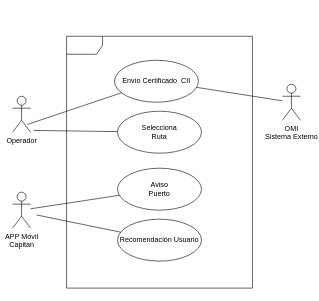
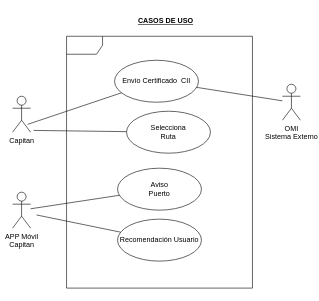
  <mxCell id="0" />
  <mxCell id="1" parent="0" />
- <mxCell id="2" value="Operador" style="shape=umlActor;verticalLabelPosition=bottom;verticalAlign=top;html=1;" vertex="1" parent="1"><mxGeometry x="20" y="160" width="30" height="60" as="geometry" /></mxCell>
+ <mxCell id="2" value="Capitan" style="shape=umlActor;verticalLabelPosition=bottom;verticalAlign=top;html=1;" vertex="1" parent="1"><mxGeometry x="20" y="160" width="30" height="60" as="geometry" /></mxCell>
  <mxCell id="3" value="" style="shape=umlFrame;whiteSpace=wrap;html=1;pointerEvents=0;" vertex="1" parent="1"><mxGeometry x="110" y="60" width="310" height="420" as="geometry" /></mxCell>
  <mxCell id="4" value="Envío Certificado&amp;nbsp; CII " style="ellipse;whiteSpace=wrap;html=1;" vertex="1" parent="1"><mxGeometry x="190" y="100" width="140" height="70" as="geometry" /></mxCell>
  <mxCell id="5" value="" style="endArrow=none;html=1;rounded=0;exitX=0.833;exitY=0.783;exitDx=0;exitDy=0;exitPerimeter=0;" edge="1" parent="1" source="2" target="4"><mxGeometry width="50" height="50" relative="1" as="geometry"><mxPoint x="49" y="212" as="sourcePoint" /><mxPoint x="208" y="182" as="targetPoint" /></mxGeometry></mxCell>
  <mxCell id="6" value="OMI&lt;div&gt;Sistema Externo&lt;br&gt;&lt;/div&gt;" style="shape=umlActor;verticalLabelPosition=bottom;verticalAlign=top;html=1;outlineConnect=0;" vertex="1" parent="1"><mxGeometry x="470" y="140" width="30" height="60" as="geometry" /></mxCell>
  <mxCell id="7" value="" style="endArrow=none;html=1;rounded=0;" edge="1" parent="1" source="4" target="6"><mxGeometry width="50" height="50" relative="1" as="geometry"><mxPoint x="49" y="212" as="sourcePoint" /><mxPoint x="198" y="122" as="targetPoint" /></mxGeometry></mxCell>
+ <mxCell id="8" value="CASOS DE USO" style="text;html=1;align=center;verticalAlign=middle;resizable=0;points=[];autosize=1;strokeColor=none;fillColor=none;fontStyle=5" vertex="1" parent="1"><mxGeometry x="220" y="20" width="110" height="30" as="geometry" /></mxCell>
  <mxCell id="9" value="&lt;div&gt;APP Móvil&lt;/div&gt;&lt;div&gt;Capitan&lt;br&gt;&lt;/div&gt;" style="shape=umlActor;verticalLabelPosition=bottom;verticalAlign=top;html=1;outlineConnect=0;" vertex="1" parent="1"><mxGeometry x="20" y="320" width="30" height="60" as="geometry" /></mxCell>
  <mxCell id="10" value="&lt;div&gt;Aviso&lt;/div&gt;&lt;div&gt;Puerto&lt;br&gt;&lt;/div&gt;" style="ellipse;whiteSpace=wrap;html=1;" vertex="1" parent="1"><mxGeometry x="195" y="280" width="140" height="70" as="geometry" /></mxCell>
  <mxCell id="11" value="" style="endArrow=none;html=1;rounded=0;" edge="1" parent="1" source="9" target="10"><mxGeometry width="50" height="50" relative="1" as="geometry"><mxPoint x="55" y="217" as="sourcePoint" /><mxPoint x="203" y="195" as="targetPoint" /></mxGeometry></mxCell>
- <mxCell id="12" value="&lt;div&gt;Selecciona&lt;/div&gt;&lt;div&gt;Ruta&lt;br&gt;&lt;/div&gt;" style="ellipse;whiteSpace=wrap;html=1;" vertex="1" parent="1"><mxGeometry x="195" y="185" width="140" height="70" as="geometry" /></mxCell>
+ <mxCell id="12" value="&lt;div&gt;Selecciona&lt;/div&gt;&lt;div&gt;Ruta&lt;br&gt;&lt;/div&gt;" style="ellipse;whiteSpace=wrap;html=1;" vertex="1" parent="1"><mxGeometry x="210" y="185" width="140" height="70" as="geometry" /></mxCell>
  <mxCell id="13" value="" style="endArrow=none;html=1;rounded=0;exitX=0.833;exitY=0.783;exitDx=0;exitDy=0;exitPerimeter=0;" edge="1" parent="1" target="12"><mxGeometry width="50" height="50" relative="1" as="geometry"><mxPoint x="55" y="217" as="sourcePoint" /><mxPoint x="203" y="195" as="targetPoint" /></mxGeometry></mxCell>
  <mxCell id="14" value="Recomendación Usuario" style="ellipse;whiteSpace=wrap;html=1;" vertex="1" parent="1"><mxGeometry x="195" y="365" width="140" height="70" as="geometry" /></mxCell>
  <mxCell id="15" value="" style="endArrow=none;html=1;rounded=0;" edge="1" parent="1" target="14"><mxGeometry width="50" height="50" relative="1" as="geometry"><mxPoint x="60" y="358" as="sourcePoint" /><mxPoint x="208" y="335" as="targetPoint" /></mxGeometry></mxCell>
